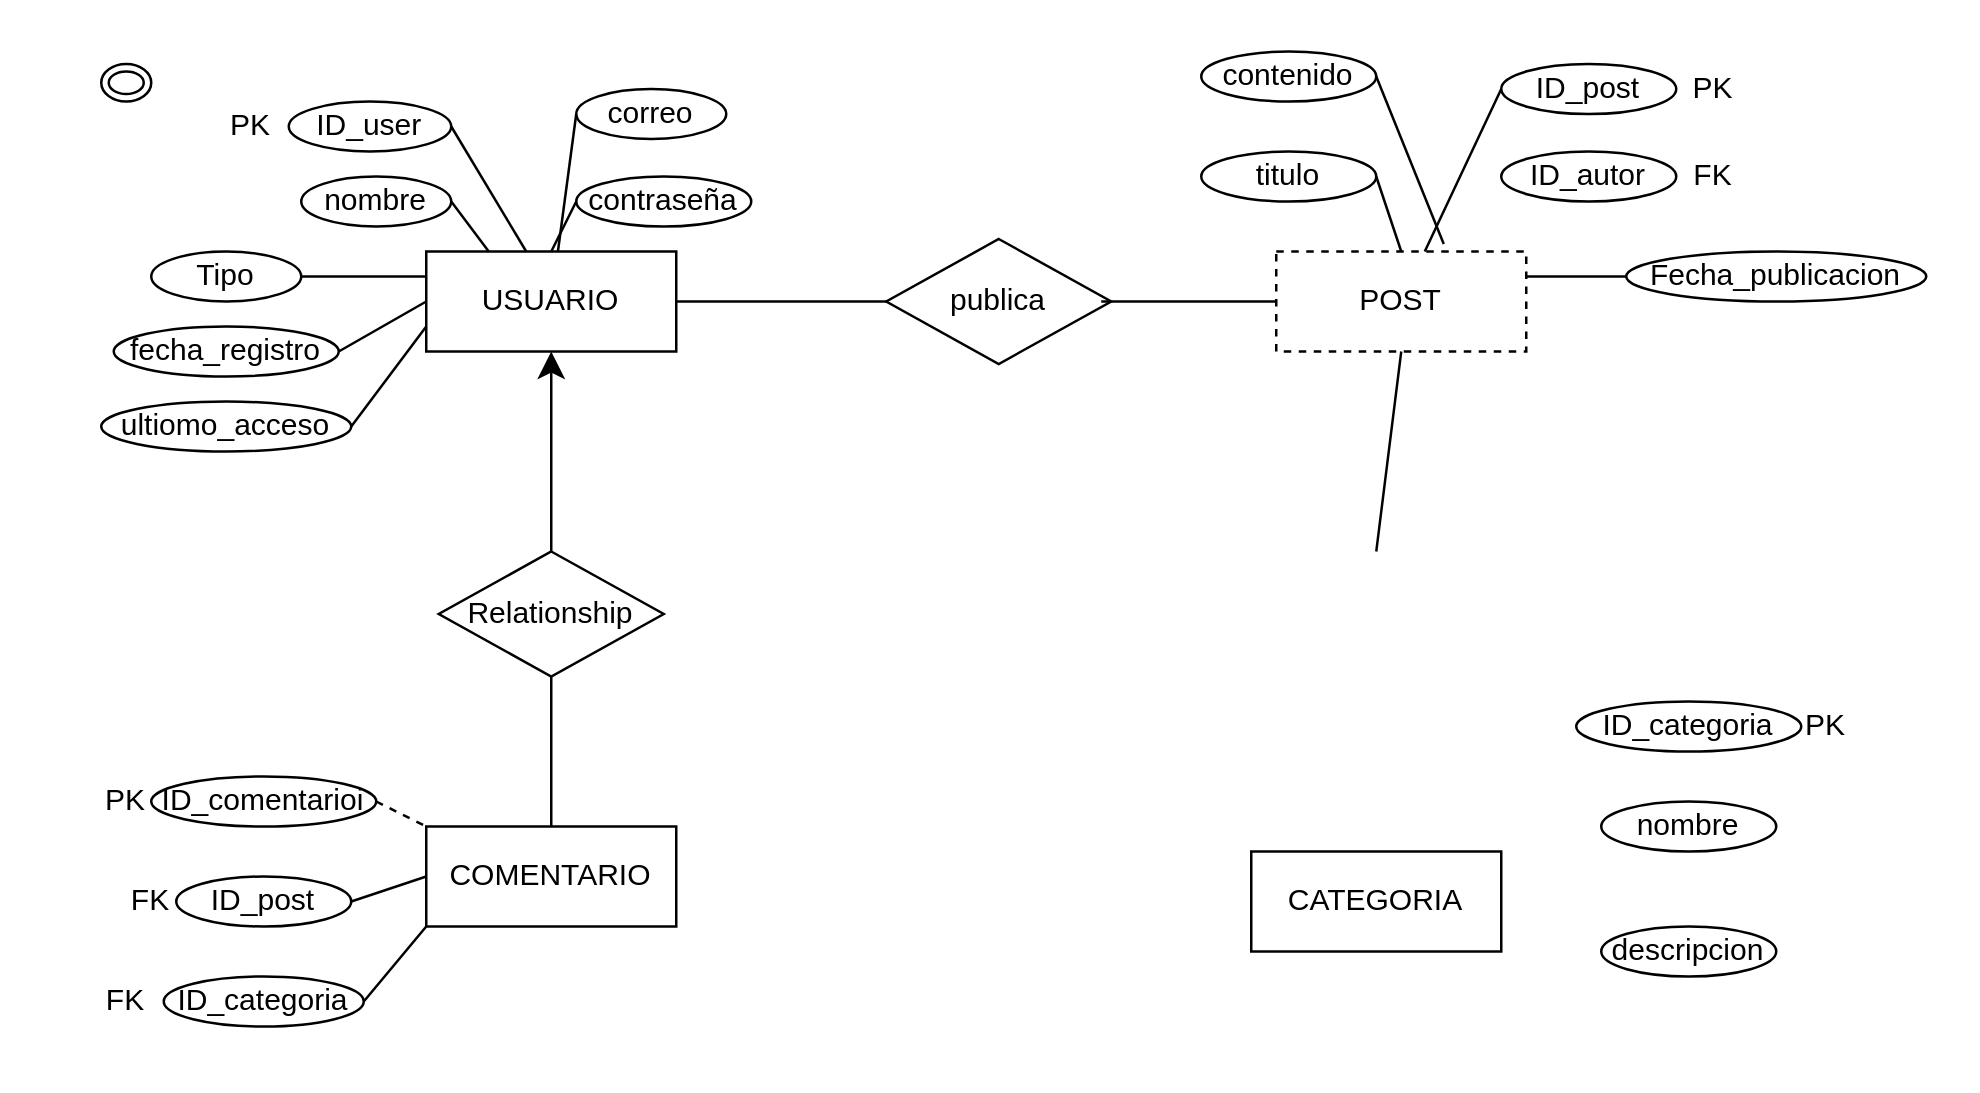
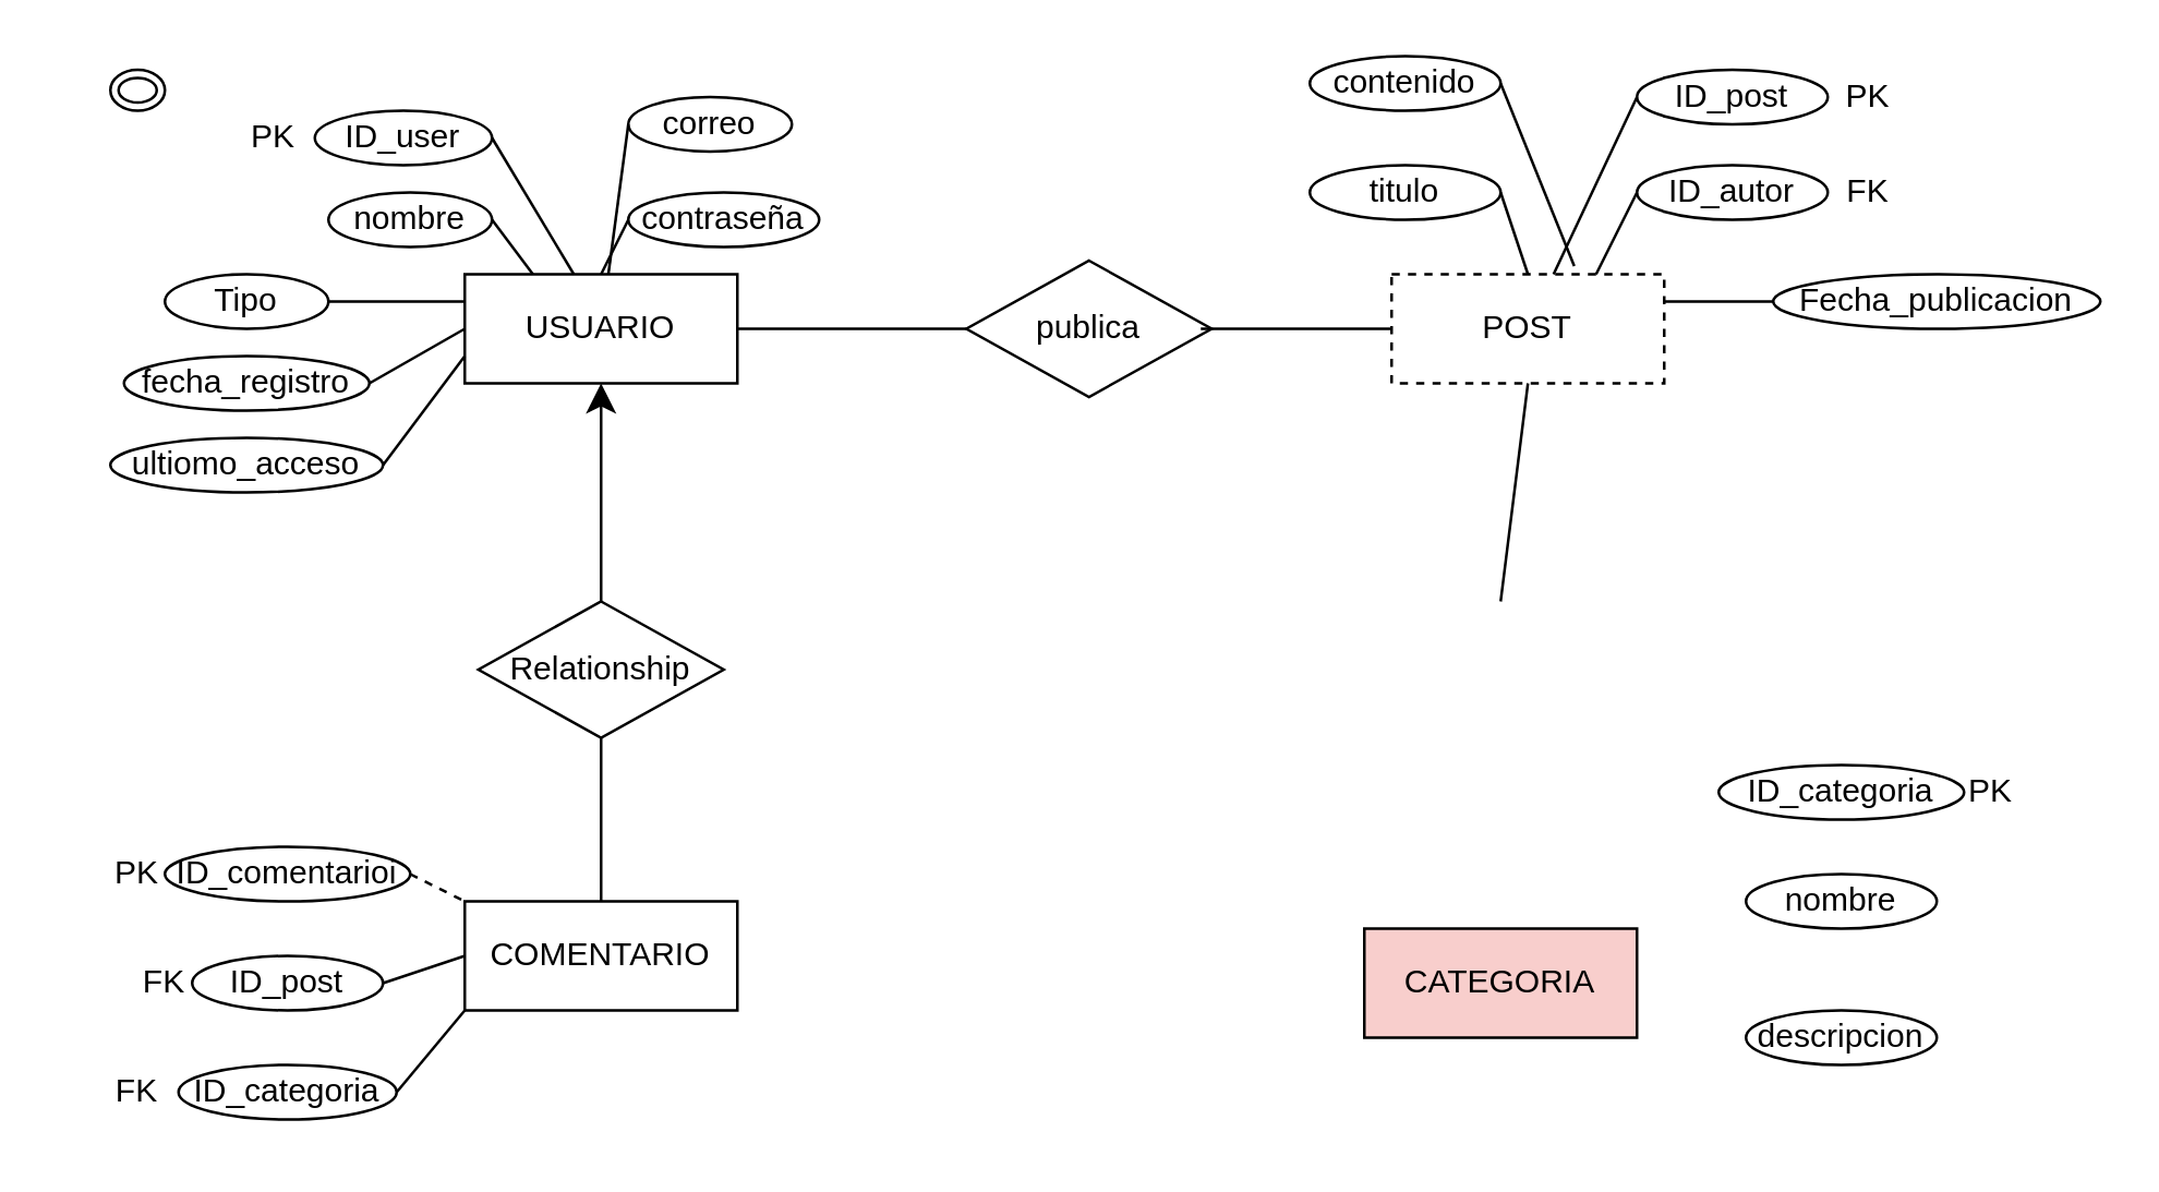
  <mxCell id="0" />
  <mxCell id="1" parent="0" />
  <mxCell id="2" value="USUARIO" style="whiteSpace=wrap;html=1;align=center;" vertex="1" parent="1"><mxGeometry x="170" y="100" width="100" height="40" as="geometry" /></mxCell>
  <mxCell id="3" value="POST" style="whiteSpace=wrap;html=1;align=center;dashed=1;" vertex="1" parent="1"><mxGeometry x="510" y="100" width="100" height="40" as="geometry" /></mxCell>
  <mxCell id="4" value="COMENTARIO" style="whiteSpace=wrap;html=1;align=center;" vertex="1" parent="1"><mxGeometry x="170" y="330" width="100" height="40" as="geometry" /></mxCell>
- <mxCell id="5" value="CATEGORIA" style="whiteSpace=wrap;html=1;align=center;" vertex="1" parent="1"><mxGeometry x="500" y="340" width="100" height="40" as="geometry" /></mxCell>
+ <mxCell id="5" value="CATEGORIA" style="whiteSpace=wrap;html=1;align=center;fillColor=#f8cecc;" vertex="1" parent="1"><mxGeometry x="500" y="340" width="100" height="40" as="geometry" /></mxCell>
  <mxCell id="6" value="nombre" style="ellipse;whiteSpace=wrap;html=1;align=center;" vertex="1" parent="1"><mxGeometry x="120" y="70" width="60" height="20" as="geometry" /></mxCell>
  <mxCell id="7" value="Relationship" style="shape=rhombus;perimeter=rhombusPerimeter;whiteSpace=wrap;html=1;align=center;" vertex="1" parent="1"><mxGeometry x="175" y="220" width="90" height="50" as="geometry" /></mxCell>
  <mxCell id="8" value="" style="ellipse;shape=doubleEllipse;margin=3;whiteSpace=wrap;html=1;align=center;" vertex="1" parent="1"><mxGeometry x="40" y="25" width="20" height="15" as="geometry" /></mxCell>
  <mxCell id="9" value="correo" style="ellipse;whiteSpace=wrap;html=1;align=center;" vertex="1" parent="1"><mxGeometry x="230" y="35" width="60" height="20" as="geometry" /></mxCell>
  <mxCell id="10" value="contraseña" style="ellipse;whiteSpace=wrap;html=1;align=center;" vertex="1" parent="1"><mxGeometry x="230" y="70" width="70" height="20" as="geometry" /></mxCell>
  <mxCell id="11" value="Tipo" style="ellipse;whiteSpace=wrap;html=1;align=center;" vertex="1" parent="1"><mxGeometry x="60" y="100" width="60" height="20" as="geometry" /></mxCell>
  <mxCell id="12" value="fecha_registro" style="ellipse;whiteSpace=wrap;html=1;align=center;" vertex="1" parent="1"><mxGeometry x="45" y="130" width="90" height="20" as="geometry" /></mxCell>
  <mxCell id="13" value="ultiomo_acceso" style="ellipse;whiteSpace=wrap;html=1;align=center;" vertex="1" parent="1"><mxGeometry x="40" y="160" width="100" height="20" as="geometry" /></mxCell>
  <mxCell id="14" value="ID_user" style="ellipse;whiteSpace=wrap;html=1;align=center;" vertex="1" parent="1"><mxGeometry x="115" y="40" width="65" height="20" as="geometry" /></mxCell>
  <mxCell id="15" value="" style="endArrow=none;html=1;rounded=0;fontSize=12;startSize=8;endSize=8;curved=1;exitX=1;exitY=0.5;exitDx=0;exitDy=0;entryX=0.25;entryY=0;entryDx=0;entryDy=0;" edge="1" parent="1" source="6" target="2"><mxGeometry relative="1" as="geometry"><mxPoint x="190" y="120" as="sourcePoint" /><mxPoint x="350" y="120" as="targetPoint" /></mxGeometry></mxCell>
  <mxCell id="16" value="" style="endArrow=none;html=1;rounded=0;fontSize=12;startSize=8;endSize=8;curved=1;exitX=1;exitY=0.5;exitDx=0;exitDy=0;" edge="1" parent="1" source="14"><mxGeometry relative="1" as="geometry"><mxPoint x="190" y="100" as="sourcePoint" /><mxPoint x="210" y="100" as="targetPoint" /></mxGeometry></mxCell>
  <mxCell id="17" value="" style="endArrow=none;html=1;rounded=0;fontSize=12;startSize=8;endSize=8;curved=1;exitX=0;exitY=0.5;exitDx=0;exitDy=0;" edge="1" parent="1" source="9" target="2"><mxGeometry relative="1" as="geometry"><mxPoint x="220" y="90" as="sourcePoint" /><mxPoint x="250" y="140" as="targetPoint" /></mxGeometry></mxCell>
  <mxCell id="18" value="" style="endArrow=none;html=1;rounded=0;fontSize=12;startSize=8;endSize=8;curved=1;exitX=0;exitY=0.5;exitDx=0;exitDy=0;" edge="1" parent="1" source="10"><mxGeometry relative="1" as="geometry"><mxPoint x="210" y="60" as="sourcePoint" /><mxPoint x="220" y="100" as="targetPoint" /></mxGeometry></mxCell>
  <mxCell id="19" value="" style="endArrow=none;html=1;rounded=0;fontSize=12;startSize=8;endSize=8;curved=1;exitX=1;exitY=0.5;exitDx=0;exitDy=0;entryX=0;entryY=0.25;entryDx=0;entryDy=0;" edge="1" parent="1" source="11" target="2"><mxGeometry relative="1" as="geometry"><mxPoint x="200" y="190" as="sourcePoint" /><mxPoint x="207" y="240" as="targetPoint" /></mxGeometry></mxCell>
  <mxCell id="20" value="" style="endArrow=none;html=1;rounded=0;fontSize=12;startSize=8;endSize=8;curved=1;exitX=1;exitY=0.5;exitDx=0;exitDy=0;entryX=0;entryY=0.5;entryDx=0;entryDy=0;" edge="1" parent="1" source="12" target="2"><mxGeometry relative="1" as="geometry"><mxPoint x="200" y="160" as="sourcePoint" /><mxPoint x="250" y="160" as="targetPoint" /></mxGeometry></mxCell>
  <mxCell id="21" value="" style="endArrow=none;html=1;rounded=0;fontSize=12;startSize=8;endSize=8;curved=1;exitX=1;exitY=0.5;exitDx=0;exitDy=0;entryX=0;entryY=0.75;entryDx=0;entryDy=0;" edge="1" parent="1" source="13" target="2"><mxGeometry relative="1" as="geometry"><mxPoint x="190" y="180" as="sourcePoint" /><mxPoint x="240" y="180" as="targetPoint" /></mxGeometry></mxCell>
  <mxCell id="22" value="publica" style="shape=rhombus;perimeter=rhombusPerimeter;whiteSpace=wrap;html=1;align=center;" vertex="1" parent="1"><mxGeometry x="354" y="95" width="90" height="50" as="geometry" /></mxCell>
  <mxCell id="23" value="titulo" style="ellipse;whiteSpace=wrap;html=1;align=center;" vertex="1" parent="1"><mxGeometry x="480" y="60" width="70" height="20" as="geometry" /></mxCell>
  <mxCell id="24" value="contenido" style="ellipse;whiteSpace=wrap;html=1;align=center;" vertex="1" parent="1"><mxGeometry x="480" y="20" width="70" height="20" as="geometry" /></mxCell>
  <mxCell id="25" value="ID_autor" style="ellipse;whiteSpace=wrap;html=1;align=center;" vertex="1" parent="1"><mxGeometry x="600" y="60" width="70" height="20" as="geometry" /></mxCell>
  <mxCell id="26" value="ID_post" style="ellipse;whiteSpace=wrap;html=1;align=center;" vertex="1" parent="1"><mxGeometry x="600" y="25" width="70" height="20" as="geometry" /></mxCell>
  <mxCell id="27" value="Fecha_publicacion" style="ellipse;whiteSpace=wrap;html=1;align=center;" vertex="1" parent="1"><mxGeometry x="650" y="100" width="120" height="20" as="geometry" /></mxCell>
  <mxCell id="28" value="FK" style="text;html=1;align=center;verticalAlign=middle;whiteSpace=wrap;rounded=0;" vertex="1" parent="1"><mxGeometry x="655" y="55" width="60" height="30" as="geometry" /></mxCell>
  <mxCell id="29" value="PK" style="text;html=1;align=center;verticalAlign=middle;whiteSpace=wrap;rounded=0;" vertex="1" parent="1"><mxGeometry x="655" y="20" width="60" height="30" as="geometry" /></mxCell>
  <mxCell id="30" value="PK" style="text;html=1;align=center;verticalAlign=middle;whiteSpace=wrap;rounded=0;" vertex="1" parent="1"><mxGeometry x="70" y="35" width="60" height="30" as="geometry" /></mxCell>
  <mxCell id="31" value="nombre" style="ellipse;whiteSpace=wrap;html=1;align=center;" vertex="1" parent="1"><mxGeometry x="640" y="320" width="70" height="20" as="geometry" /></mxCell>
  <mxCell id="32" value="" style="endArrow=none;html=1;rounded=0;fontSize=12;startSize=8;endSize=8;curved=1;entryX=1;entryY=0.5;entryDx=0;entryDy=0;exitX=0.5;exitY=0;exitDx=0;exitDy=0;" edge="1" parent="1" source="3" target="23"><mxGeometry width="50" height="50" relative="1" as="geometry"><mxPoint x="380" y="200" as="sourcePoint" /><mxPoint x="430" y="150" as="targetPoint" /></mxGeometry></mxCell>
  <mxCell id="33" value="" style="endArrow=none;html=1;rounded=0;fontSize=12;startSize=8;endSize=8;curved=1;entryX=1;entryY=0.5;entryDx=0;entryDy=0;exitX=0.67;exitY=-0.075;exitDx=0;exitDy=0;exitPerimeter=0;" edge="1" parent="1" source="3" target="24"><mxGeometry width="50" height="50" relative="1" as="geometry"><mxPoint x="540" y="110" as="sourcePoint" /><mxPoint x="530" y="80" as="targetPoint" /></mxGeometry></mxCell>
  <mxCell id="34" value="" style="endArrow=none;html=1;rounded=0;fontSize=12;startSize=8;endSize=8;curved=1;entryX=0;entryY=0.5;entryDx=0;entryDy=0;" edge="1" parent="1" source="3" target="26"><mxGeometry width="50" height="50" relative="1" as="geometry"><mxPoint x="627" y="167" as="sourcePoint" /><mxPoint x="600" y="100" as="targetPoint" /></mxGeometry></mxCell>
+ <mxCell id="35" value="" style="endArrow=none;html=1;rounded=0;fontSize=12;startSize=8;endSize=8;curved=1;entryX=0;entryY=0.5;entryDx=0;entryDy=0;exitX=0.75;exitY=0;exitDx=0;exitDy=0;" edge="1" parent="1" source="3" target="25"><mxGeometry width="50" height="50" relative="1" as="geometry"><mxPoint x="600" y="165" as="sourcePoint" /><mxPoint x="631" y="100" as="targetPoint" /></mxGeometry></mxCell>
  <mxCell id="36" value="" style="endArrow=none;html=1;rounded=0;fontSize=12;startSize=8;endSize=8;curved=1;entryX=0;entryY=0.5;entryDx=0;entryDy=0;exitX=1;exitY=0.25;exitDx=0;exitDy=0;" edge="1" parent="1" source="3" target="27"><mxGeometry width="50" height="50" relative="1" as="geometry"><mxPoint x="590" y="120" as="sourcePoint" /><mxPoint x="605" y="90" as="targetPoint" /></mxGeometry></mxCell>
  <mxCell id="37" value="" style="endArrow=none;html=1;rounded=0;fontSize=12;startSize=8;endSize=8;curved=1;exitX=1;exitY=0.5;exitDx=0;exitDy=0;entryX=0;entryY=0.5;entryDx=0;entryDy=0;" edge="1" parent="1" source="2" target="22"><mxGeometry width="50" height="50" relative="1" as="geometry"><mxPoint x="350" y="200" as="sourcePoint" /><mxPoint x="400" y="150" as="targetPoint" /></mxGeometry></mxCell>
  <mxCell id="38" value="" style="endArrow=none;html=1;rounded=0;fontSize=12;startSize=8;endSize=8;curved=1;entryX=0;entryY=0.5;entryDx=0;entryDy=0;" edge="1" parent="1" target="3"><mxGeometry width="50" height="50" relative="1" as="geometry"><mxPoint x="440" y="120" as="sourcePoint" /><mxPoint x="486" y="119" as="targetPoint" /></mxGeometry></mxCell>
  <mxCell id="39" value="ID_categoria" style="ellipse;whiteSpace=wrap;html=1;align=center;" vertex="1" parent="1"><mxGeometry x="630" y="280" width="90" height="20" as="geometry" /></mxCell>
  <mxCell id="40" value="PK" style="text;html=1;align=center;verticalAlign=middle;whiteSpace=wrap;rounded=0;" vertex="1" parent="1"><mxGeometry x="700" y="275" width="60" height="30" as="geometry" /></mxCell>
  <mxCell id="41" value="descripcion" style="ellipse;whiteSpace=wrap;html=1;align=center;" vertex="1" parent="1"><mxGeometry x="640" y="370" width="70" height="20" as="geometry" /></mxCell>
  <mxCell id="42" value="ID_post" style="ellipse;whiteSpace=wrap;html=1;align=center;" vertex="1" parent="1"><mxGeometry x="70" y="350" width="70" height="20" as="geometry" /></mxCell>
  <mxCell id="43" value="ID_comentarioi" style="ellipse;whiteSpace=wrap;html=1;align=center;" vertex="1" parent="1"><mxGeometry x="60" y="310" width="90" height="20" as="geometry" /></mxCell>
  <mxCell id="44" value="ID_categoria" style="ellipse;whiteSpace=wrap;html=1;align=center;" vertex="1" parent="1"><mxGeometry x="65" y="390" width="80" height="20" as="geometry" /></mxCell>
  <mxCell id="45" value="PK" style="text;html=1;align=center;verticalAlign=middle;whiteSpace=wrap;rounded=0;" vertex="1" parent="1"><mxGeometry x="20" y="305" width="60" height="30" as="geometry" /></mxCell>
  <mxCell id="46" value="FK" style="text;html=1;align=center;verticalAlign=middle;whiteSpace=wrap;rounded=0;" vertex="1" parent="1"><mxGeometry y="345" width="60" height="30" as="geometry" x="30" /></mxCell>
  <mxCell id="47" value="FK" style="text;html=1;align=center;verticalAlign=middle;whiteSpace=wrap;rounded=0;" vertex="1" parent="1"><mxGeometry x="20" y="385" width="60" height="30" as="geometry" /></mxCell>
  <mxCell id="48" value="" style="endArrow=none;html=1;rounded=0;fontSize=12;startSize=8;endSize=8;curved=1;exitX=1;exitY=0.5;exitDx=0;exitDy=0;entryX=0;entryY=0;entryDx=0;entryDy=0;dashed=1;" edge="1" parent="1" source="43" target="4"><mxGeometry relative="1" as="geometry"><mxPoint x="200" y="320" as="sourcePoint" /><mxPoint x="230" y="280" as="targetPoint" /></mxGeometry></mxCell>
  <mxCell id="49" value="" style="endArrow=none;html=1;rounded=0;fontSize=12;startSize=8;endSize=8;curved=1;exitX=1;exitY=0.5;exitDx=0;exitDy=0;entryX=0;entryY=0.5;entryDx=0;entryDy=0;" edge="1" parent="1" source="42" target="4"><mxGeometry relative="1" as="geometry"><mxPoint x="200" y="360" as="sourcePoint" /><mxPoint x="220" y="370" as="targetPoint" /></mxGeometry></mxCell>
  <mxCell id="50" value="" style="endArrow=none;html=1;rounded=0;fontSize=12;startSize=8;endSize=8;curved=1;exitX=1;exitY=0.5;exitDx=0;exitDy=0;entryX=0;entryY=1;entryDx=0;entryDy=0;" edge="1" parent="1" source="44" target="4"><mxGeometry relative="1" as="geometry"><mxPoint x="190" y="400" as="sourcePoint" /><mxPoint x="220" y="390" as="targetPoint" /></mxGeometry></mxCell>
  <mxCell id="51" value="" style="endArrow=none;html=1;rounded=0;fontSize=12;startSize=8;endSize=8;curved=1;exitX=0.5;exitY=0;exitDx=0;exitDy=0;entryX=0.5;entryY=1;entryDx=0;entryDy=0;" edge="1" parent="1" source="4" target="7"><mxGeometry relative="1" as="geometry"><mxPoint x="340" y="320" as="sourcePoint" /><mxPoint x="370" y="310" as="targetPoint" /></mxGeometry></mxCell>
  <mxCell id="52" value="" style="endArrow=classic;html=1;rounded=0;fontSize=12;startSize=8;endSize=8;curved=1;exitX=0.5;exitY=0;exitDx=0;exitDy=0;entryX=0.5;entryY=1;entryDx=0;entryDy=0;" edge="1" parent="1" source="7" target="2"><mxGeometry relative="1" as="geometry"><mxPoint x="300" y="410" as="sourcePoint" /><mxPoint x="300" y="350" as="targetPoint" /></mxGeometry></mxCell>
  <mxCell id="53" value="" style="endArrow=none;html=1;rounded=0;fontSize=12;startSize=8;endSize=8;curved=1;entryX=0.5;entryY=1;entryDx=0;entryDy=0;" edge="1" parent="1" target="3"><mxGeometry relative="1" as="geometry"><mxPoint x="550" y="220" as="sourcePoint" /><mxPoint x="450" y="250" as="targetPoint" /></mxGeometry></mxCell>
